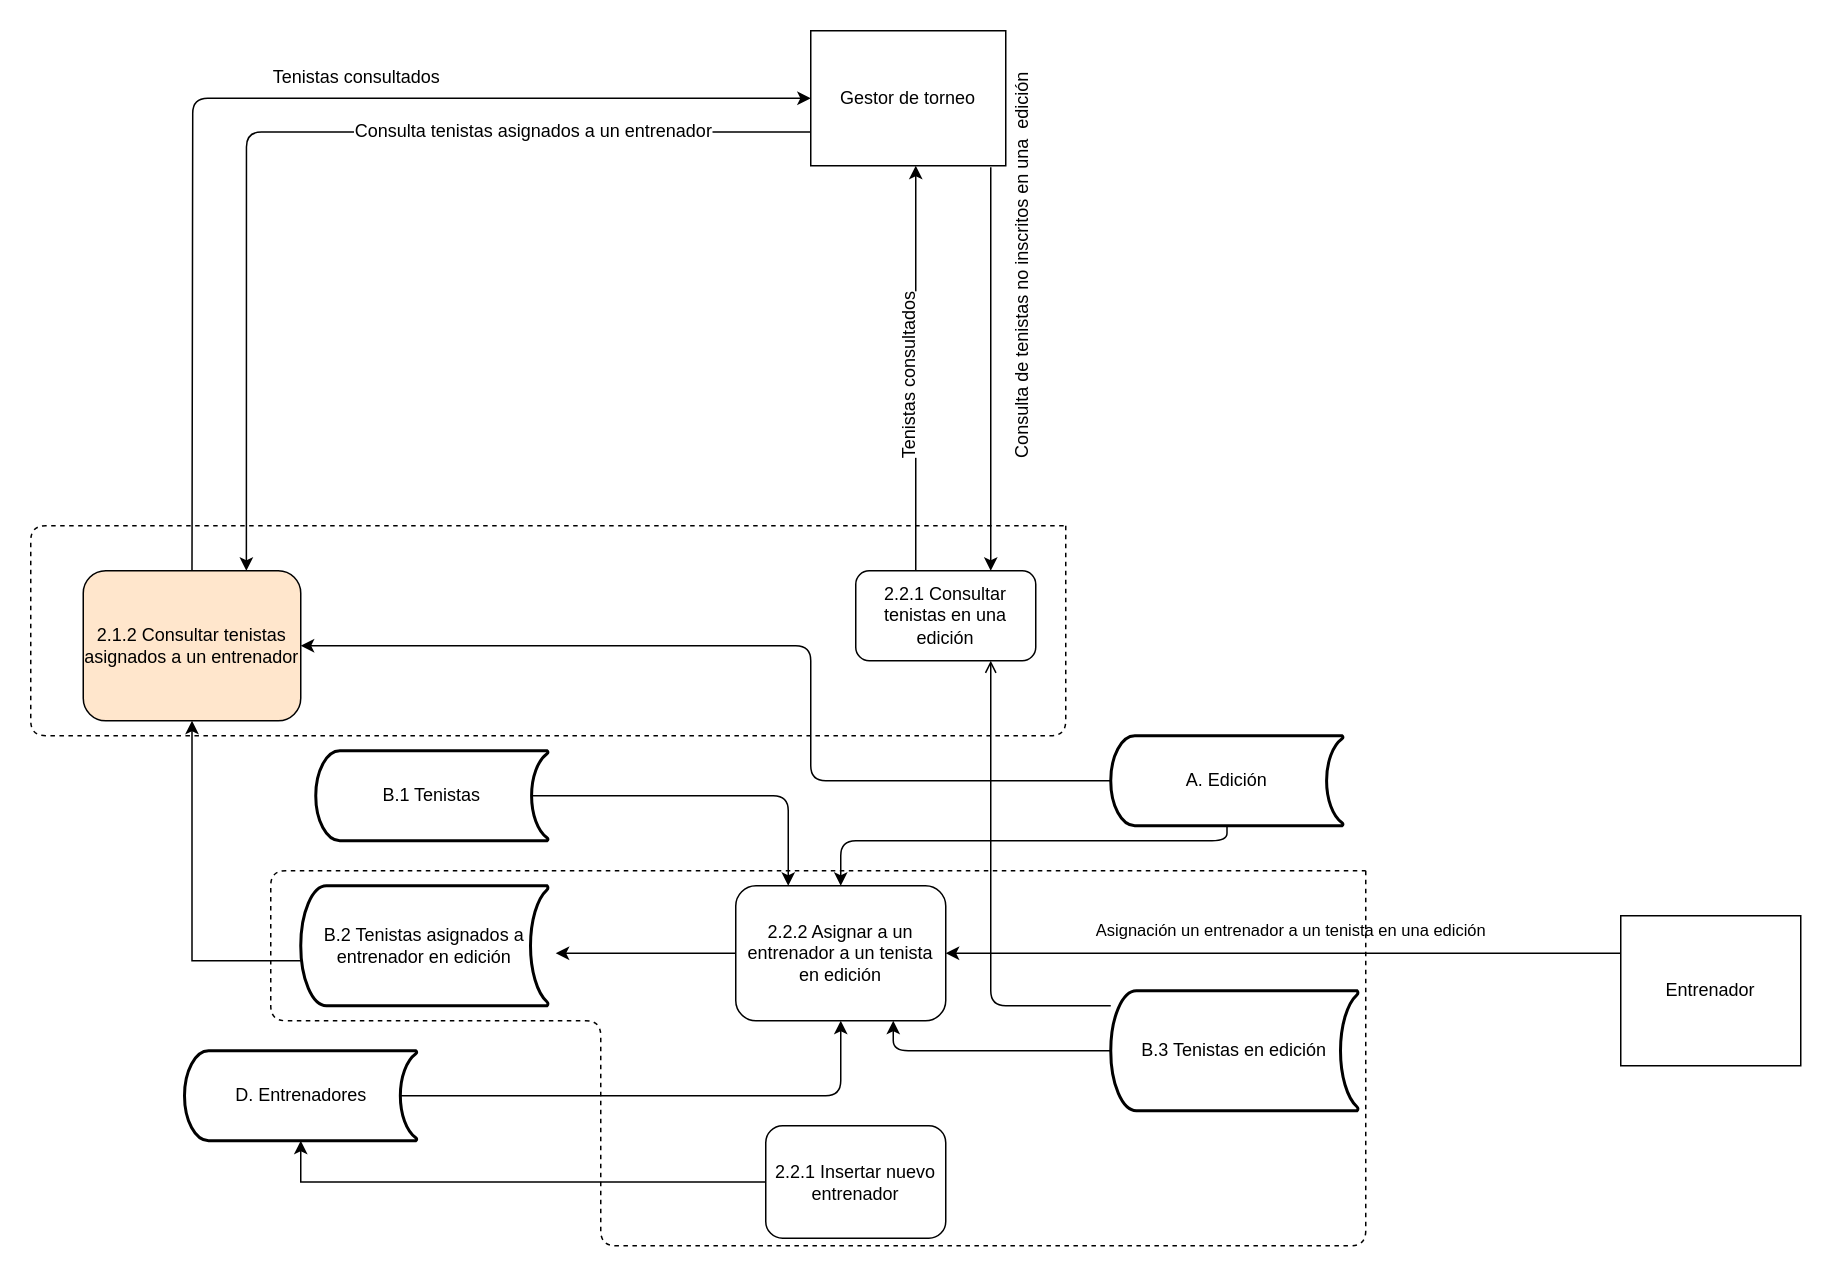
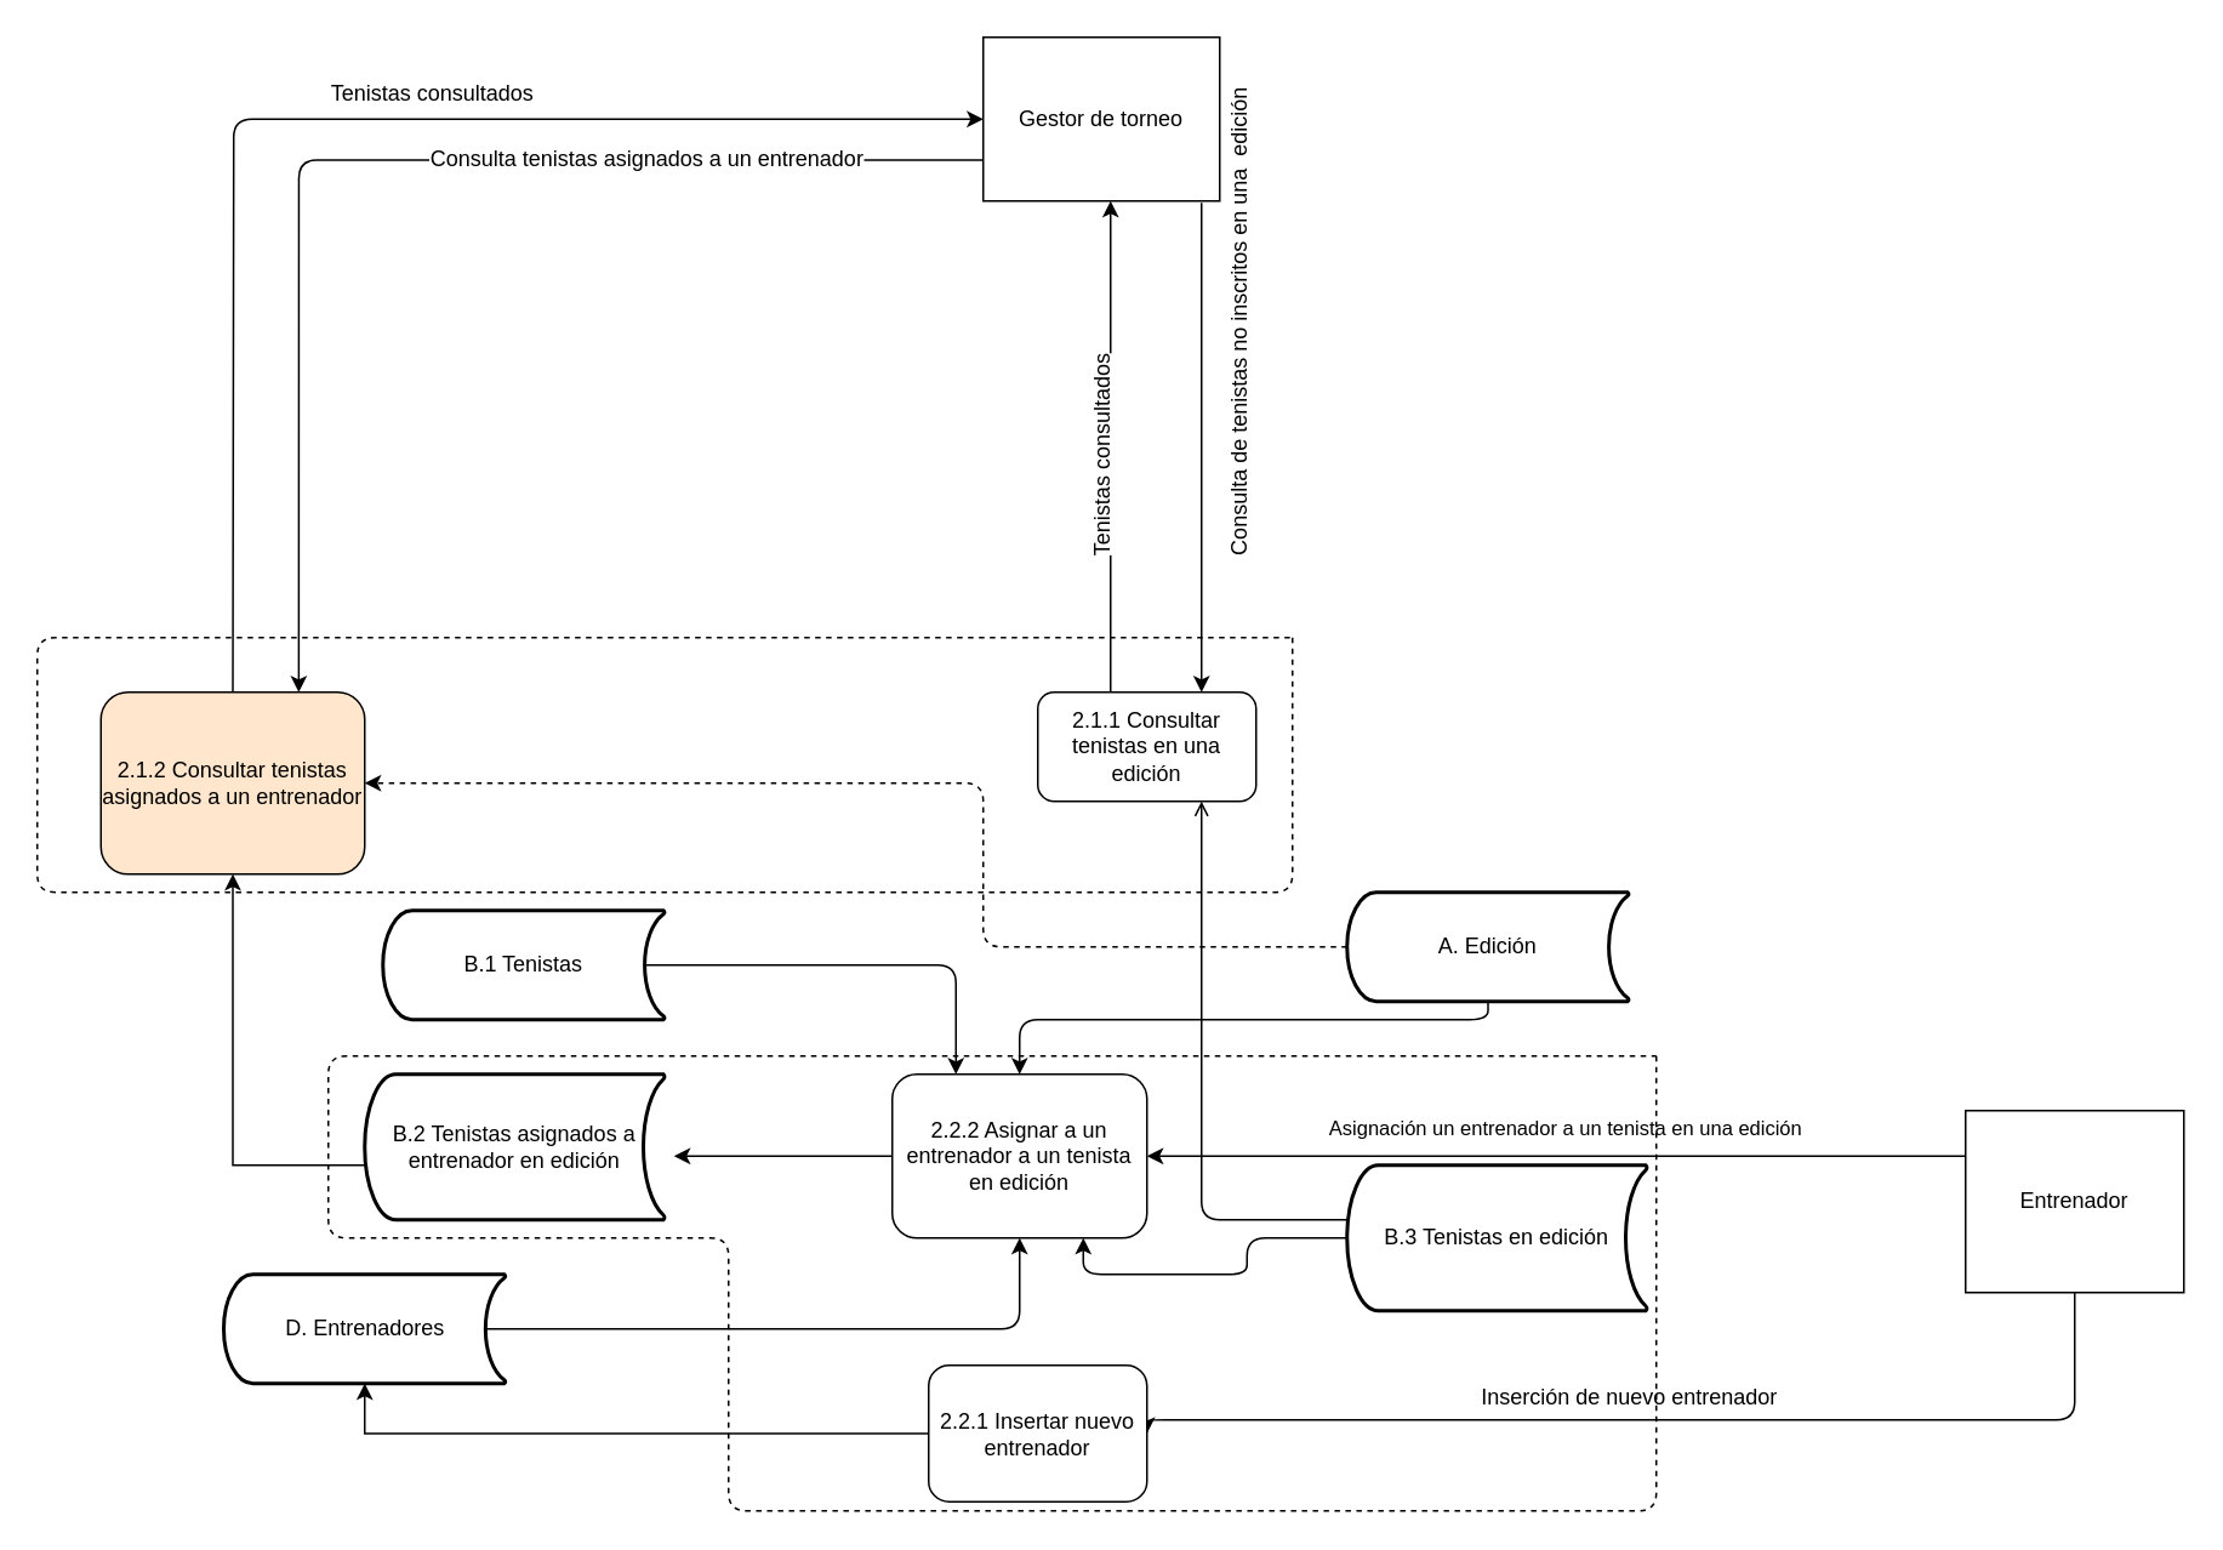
  <mxCell id="0" />
  <mxCell id="1" parent="0" />
  <mxCell id="2" value="Gestor de torneo" style="rounded=0;whiteSpace=wrap;html=1;" parent="1" vertex="1"><mxGeometry x="540" y="20" width="130" height="90" as="geometry" /></mxCell>
+ <mxCell id="3" style="edgeStyle=orthogonalEdgeStyle;rounded=1;orthogonalLoop=1;jettySize=auto;html=1;entryX=1;entryY=0.5;entryDx=0;entryDy=0;" parent="1" source="5" target="20" edge="1"><mxGeometry relative="1" as="geometry"><mxPoint x="660" y="680" as="targetPoint" /><Array as="points"><mxPoint x="1140" y="780" /></Array></mxGeometry></mxCell>
+ <mxCell id="4" value="Inserción de nuevo entrenador" style="text;html=1;resizable=0;points=[];align=center;verticalAlign=middle;labelBackgroundColor=#ffffff;" parent="3" vertex="1" connectable="0"><mxGeometry x="0.094" y="2" relative="1" as="geometry"><mxPoint x="5" y="-15" as="offset" /></mxGeometry></mxCell>
  <mxCell id="5" value="Entrenador" style="rounded=0;whiteSpace=wrap;html=1;" parent="1" vertex="1"><mxGeometry x="1080" y="610" width="120" height="100" as="geometry" /></mxCell>
  <mxCell id="6" value="&lt;div&gt;Asignación un entrenador a un tenista en una edición&lt;/div&gt;" style="endArrow=classic;html=1;exitX=0;exitY=0.25;exitDx=0;exitDy=0;entryX=1;entryY=0.5;entryDx=0;entryDy=0;" parent="1" source="5" target="22" edge="1"><mxGeometry x="-0.024" y="-15" width="50" height="50" relative="1" as="geometry"><mxPoint x="1050" y="535" as="sourcePoint" /><mxPoint x="580" y="575" as="targetPoint" /><Array as="points" /><mxPoint as="offset" /></mxGeometry></mxCell>
  <mxCell id="7" value="" style="endArrow=classic;html=1;entryX=0.75;entryY=0;entryDx=0;entryDy=0;exitX=0;exitY=0.75;exitDx=0;exitDy=0;edgeStyle=orthogonalEdgeStyle;" parent="1" target="18" edge="1" source="2"><mxGeometry width="50" height="50" relative="1" as="geometry"><mxPoint x="540" y="120" as="sourcePoint" /><mxPoint x="550" y="490" as="targetPoint" /></mxGeometry></mxCell>
  <mxCell id="8" value="&lt;div&gt;Consulta tenistas asignados a un entrenador&lt;/div&gt;" style="text;html=1;resizable=0;points=[];align=center;verticalAlign=middle;labelBackgroundColor=#ffffff;rotation=0;" parent="7" vertex="1" connectable="0"><mxGeometry x="0.321" y="-1" relative="1" as="geometry"><mxPoint x="192" y="-67" as="offset" /></mxGeometry></mxCell>
  <mxCell id="9" value="" style="endArrow=classic;html=1;rounded=1;entryX=0.75;entryY=0;entryDx=0;entryDy=0;" parent="1" target="34" edge="1"><mxGeometry width="50" height="50" relative="1" as="geometry"><mxPoint x="660" y="111" as="sourcePoint" /><mxPoint x="640" y="505" as="targetPoint" /><Array as="points"><mxPoint x="660" y="170" /><mxPoint x="660" y="280" /></Array></mxGeometry></mxCell>
  <mxCell id="10" value="&lt;div&gt;Consulta de tenistas no inscritos en una&amp;nbsp; edición&lt;/div&gt;" style="text;html=1;resizable=0;points=[];align=center;verticalAlign=middle;labelBackgroundColor=#ffffff;direction=south;rotation=-90;" parent="9" vertex="1" connectable="0"><mxGeometry x="-0.196" y="1" relative="1" as="geometry"><mxPoint x="19" y="-41" as="offset" /></mxGeometry></mxCell>
  <mxCell id="11" value="" style="endArrow=classic;html=1;fillColor=#f8cecc;strokeColor=#000000;exitX=0;exitY=0.5;exitDx=0;exitDy=0;" parent="1" source="34" edge="1"><mxGeometry width="50" height="50" relative="1" as="geometry"><mxPoint x="610" y="500" as="sourcePoint" /><mxPoint x="610" y="110" as="targetPoint" /><Array as="points"><mxPoint x="610" y="400" /></Array></mxGeometry></mxCell>
  <mxCell id="12" value="&lt;div&gt;Tenistas consultados&lt;/div&gt;" style="text;html=1;resizable=0;points=[];align=center;verticalAlign=middle;labelBackgroundColor=#ffffff;rotation=-90;" parent="11" vertex="1" connectable="0"><mxGeometry x="0.295" y="-4" relative="1" as="geometry"><mxPoint x="-9" y="24" as="offset" /></mxGeometry></mxCell>
  <mxCell id="13" value="" style="endArrow=classic;html=1;exitX=0.5;exitY=0;exitDx=0;exitDy=0;" parent="1" source="18" target="2" edge="1"><mxGeometry width="50" height="50" relative="1" as="geometry"><mxPoint x="583" y="500" as="sourcePoint" /><mxPoint x="583" y="112" as="targetPoint" /><Array as="points"><mxPoint x="128" y="65" /></Array></mxGeometry></mxCell>
  <mxCell id="14" value="Tenistas consultados" style="text;html=1;resizable=0;points=[];align=center;verticalAlign=middle;labelBackgroundColor=#ffffff;rotation=0;" parent="13" vertex="1" connectable="0"><mxGeometry x="0.745" y="-3" relative="1" as="geometry"><mxPoint x="-210" y="-18" as="offset" /></mxGeometry></mxCell>
  <mxCell id="15" style="edgeStyle=orthogonalEdgeStyle;rounded=1;orthogonalLoop=1;jettySize=auto;html=1;entryX=0.25;entryY=0;entryDx=0;entryDy=0;exitX=0.93;exitY=0.5;exitDx=0;exitDy=0;exitPerimeter=0;" parent="1" source="16" target="22" edge="1"><mxGeometry relative="1" as="geometry"><Array as="points"><mxPoint x="525" y="530" /></Array></mxGeometry></mxCell>
  <mxCell id="16" value="B.1 Tenistas" style="strokeWidth=2;html=1;shape=mxgraph.flowchart.stored_data;whiteSpace=wrap;" parent="1" vertex="1"><mxGeometry x="210" y="500" width="155" height="60" as="geometry" /></mxCell>
  <mxCell id="17" value="D. Entrenadores " style="strokeWidth=2;html=1;shape=mxgraph.flowchart.stored_data;whiteSpace=wrap;" parent="1" vertex="1"><mxGeometry x="122.5" y="700" width="155" height="60" as="geometry" /></mxCell>
  <mxCell id="18" value="2.1.2 Consultar tenistas asignados a un entrenador" style="rounded=1;whiteSpace=wrap;html=1;fillColor=#ffe6cc;" parent="1" vertex="1"><mxGeometry x="55" y="380" width="145" height="100" as="geometry" /></mxCell>
  <mxCell id="19" style="edgeStyle=orthogonalEdgeStyle;rounded=0;orthogonalLoop=1;jettySize=auto;html=1;entryX=0.5;entryY=1;entryDx=0;entryDy=0;entryPerimeter=0;" parent="1" source="20" target="17" edge="1"><mxGeometry relative="1" as="geometry" /></mxCell>
  <mxCell id="20" value="2.2.1 Insertar nuevo entrenador" style="rounded=1;whiteSpace=wrap;html=1;" parent="1" vertex="1"><mxGeometry x="510" y="750" width="120" height="75" as="geometry" /></mxCell>
  <mxCell id="21" style="edgeStyle=orthogonalEdgeStyle;rounded=0;orthogonalLoop=1;jettySize=auto;html=1;" parent="1" source="22" edge="1"><mxGeometry relative="1" as="geometry"><mxPoint x="370" y="635" as="targetPoint" /></mxGeometry></mxCell>
  <mxCell id="22" value="2.2.2 Asignar a un entrenador a un tenista en edición" style="rounded=1;whiteSpace=wrap;html=1;" parent="1" vertex="1"><mxGeometry x="490" y="590" width="140" height="90" as="geometry" /></mxCell>
  <mxCell id="23" value="" style="endArrow=none;dashed=1;html=1;" parent="1" edge="1"><mxGeometry width="50" height="50" relative="1" as="geometry"><mxPoint x="710" y="350" as="sourcePoint" /><mxPoint x="710" y="350" as="targetPoint" /><Array as="points"><mxPoint x="710" y="490" /><mxPoint x="20" y="490" /><mxPoint x="20" y="350" /></Array></mxGeometry></mxCell>
  <mxCell id="24" value="" style="endArrow=none;dashed=1;html=1;" parent="1" edge="1"><mxGeometry width="50" height="50" relative="1" as="geometry"><mxPoint x="910" y="580" as="sourcePoint" /><mxPoint x="910" y="580" as="targetPoint" /><Array as="points"><mxPoint x="910" y="830" /><mxPoint x="400" y="830" /><mxPoint x="400" y="680" /><mxPoint x="180" y="680" /><mxPoint x="180" y="580" /></Array></mxGeometry></mxCell>
  <mxCell id="25" style="edgeStyle=orthogonalEdgeStyle;rounded=0;orthogonalLoop=1;jettySize=auto;html=1;entryX=0.5;entryY=1;entryDx=0;entryDy=0;" parent="1" source="26" target="18" edge="1"><mxGeometry relative="1" as="geometry"><Array as="points"><mxPoint x="128" y="640" /></Array></mxGeometry></mxCell>
  <mxCell id="26" value="B.2 Tenistas asignados a entrenador en edición" style="strokeWidth=2;html=1;shape=mxgraph.flowchart.stored_data;whiteSpace=wrap;" parent="1" vertex="1"><mxGeometry x="200" y="590" width="165" height="80" as="geometry" /></mxCell>
  <mxCell id="27" style="edgeStyle=orthogonalEdgeStyle;rounded=1;orthogonalLoop=1;jettySize=auto;html=1;entryX=0.5;entryY=0;entryDx=0;entryDy=0;" parent="1" source="29" target="22" edge="1"><mxGeometry relative="1" as="geometry"><Array as="points"><mxPoint x="818" y="560" /><mxPoint x="560" y="560" /></Array></mxGeometry></mxCell>
- <mxCell id="28" style="edgeStyle=orthogonalEdgeStyle;rounded=1;orthogonalLoop=1;jettySize=auto;html=1;entryX=1;entryY=0.5;entryDx=0;entryDy=0;exitX=0;exitY=0.5;exitDx=0;exitDy=0;exitPerimeter=0;" parent="1" source="29" target="18" edge="1"><mxGeometry relative="1" as="geometry"><Array as="points"><mxPoint x="540" y="520" /><mxPoint x="540" y="430" /></Array></mxGeometry></mxCell>
+ <mxCell id="28" style="edgeStyle=orthogonalEdgeStyle;rounded=1;orthogonalLoop=1;jettySize=auto;html=1;entryX=1;entryY=0.5;entryDx=0;entryDy=0;exitX=0;exitY=0.5;exitDx=0;exitDy=0;exitPerimeter=0;dashed=1;" parent="1" source="29" target="18" edge="1"><mxGeometry relative="1" as="geometry"><Array as="points"><mxPoint x="540" y="520" /><mxPoint x="540" y="430" /></Array></mxGeometry></mxCell>
  <mxCell id="29" value="A. Edición" style="strokeWidth=2;html=1;shape=mxgraph.flowchart.stored_data;whiteSpace=wrap;" parent="1" vertex="1"><mxGeometry x="740" y="490" width="155" height="60" as="geometry" /></mxCell>
  <mxCell id="30" value="" style="endArrow=classic;html=1;exitX=0.93;exitY=0.5;exitDx=0;exitDy=0;exitPerimeter=0;entryX=0.5;entryY=1;entryDx=0;entryDy=0;" parent="1" source="17" target="22" edge="1"><mxGeometry width="50" height="50" relative="1" as="geometry"><mxPoint x="380" y="1070" as="sourcePoint" /><mxPoint x="430" y="1020" as="targetPoint" /><Array as="points"><mxPoint x="560" y="730" /></Array></mxGeometry></mxCell>
  <mxCell id="31" style="edgeStyle=orthogonalEdgeStyle;rounded=1;orthogonalLoop=1;jettySize=auto;html=1;entryX=0.75;entryY=1;entryDx=0;entryDy=0;" parent="1" source="33" target="22" edge="1"><mxGeometry relative="1" as="geometry" /></mxCell>
  <mxCell id="32" style="edgeStyle=orthogonalEdgeStyle;rounded=1;orthogonalLoop=1;jettySize=auto;html=1;entryX=0.75;entryY=1;entryDx=0;entryDy=0;endArrow=open;" parent="1" source="33" target="34" edge="1"><mxGeometry relative="1" as="geometry"><Array as="points"><mxPoint x="660" y="670" /></Array></mxGeometry></mxCell>
- <mxCell id="33" value="B.3 Tenistas en edición" style="strokeWidth=2;html=1;shape=mxgraph.flowchart.stored_data;whiteSpace=wrap;" parent="1" vertex="1"><mxGeometry x="740" y="660" width="165" height="80" as="geometry" /></mxCell>
- <mxCell id="34" value="2.2.1 Consultar tenistas en una edición" style="rounded=1;whiteSpace=wrap;html=1;" parent="1" vertex="1"><mxGeometry x="570" y="380" width="120" height="60" as="geometry" /></mxCell>
+ <mxCell id="33" value="B.3 Tenistas en edición" style="strokeWidth=2;html=1;shape=mxgraph.flowchart.stored_data;whiteSpace=wrap;" parent="1" vertex="1"><mxGeometry x="740" y="640" width="165" height="80" as="geometry" /></mxCell>
+ <mxCell id="34" value="2.1.1 Consultar tenistas en una edición" style="rounded=1;whiteSpace=wrap;html=1;" parent="1" vertex="1"><mxGeometry x="570" y="380" width="120" height="60" as="geometry" /></mxCell>
